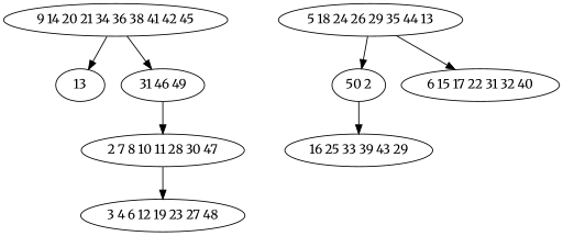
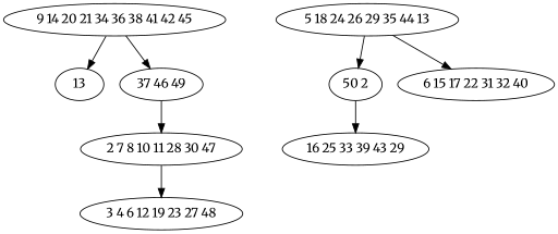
  digraph {
    fontname=Merriweather
    node [fontname=Merriweather]
    edge [fontname=Merriweather]
    n1 [label="9 14 20 21 34 36 38 41 42 45"]
    n2 [label=13]
-   n3 [label="31 46 49"]
+   n3 [label="37 46 49"]
    n4 [label="5 18 24 26 29 35 44 13"]
    n5 [label="50 2"]
    n6 [label="6 15 17 22 31 32 40"]
    n7 [label="2 7 8 10 11 28 30 47"]
    n8 [label="16 25 33 39 43 29"]
    n9 [label="3 4 6 12 19 23 27 48"]
    n1 -> n2
    n1 -> n3
    n3 -> n7
    n4 -> n5
    n4 -> n6
    n5 -> n8
    n7 -> n9
  }
